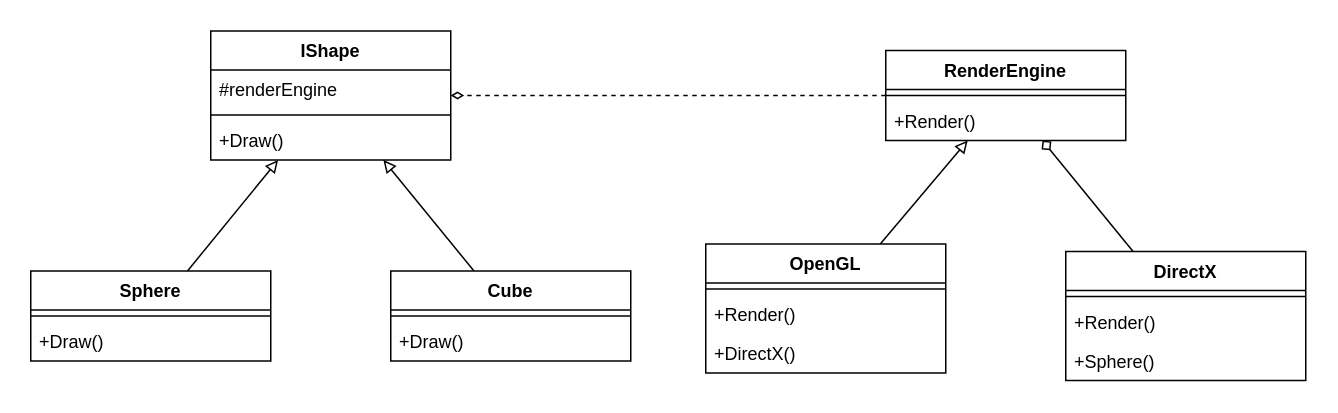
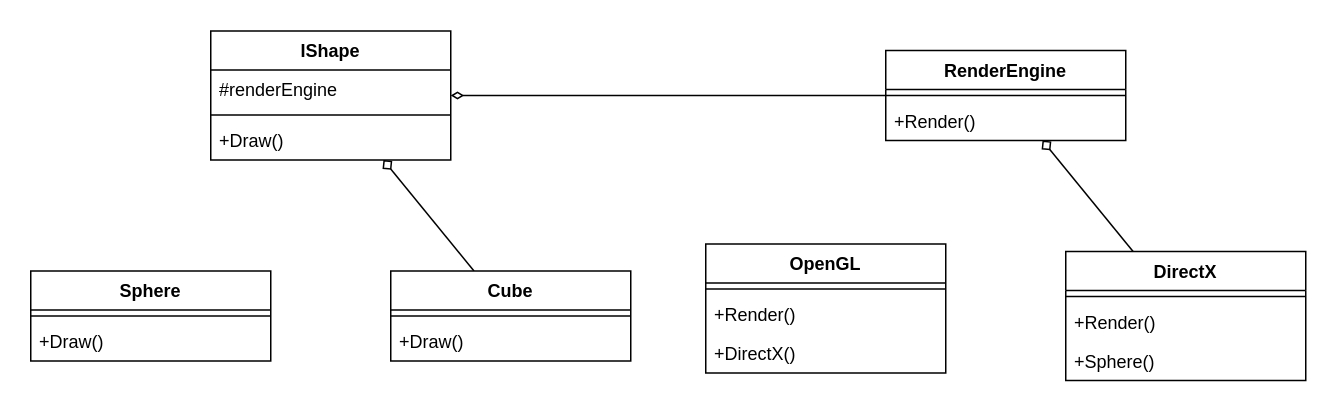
  <mxCell id="0" />
  <mxCell id="1" parent="0" />
- <mxCell id="2" style="edgeStyle=none;rounded=0;orthogonalLoop=1;jettySize=auto;html=1;endArrow=diamondThin;endFill=0;dashed=1;" edge="1" parent="1" source="3" target="24"><mxGeometry relative="1" as="geometry" /></mxCell>
+ <mxCell id="2" style="edgeStyle=none;rounded=0;orthogonalLoop=1;jettySize=auto;html=1;endArrow=diamondThin;endFill=0;" edge="1" parent="1" source="3" target="24"><mxGeometry relative="1" as="geometry" /></mxCell>
  <mxCell id="3" value="RenderEngine" style="swimlane;fontStyle=1;align=center;verticalAlign=top;childLayout=stackLayout;horizontal=1;startSize=26;horizontalStack=0;resizeParent=1;resizeParentMax=0;resizeLast=0;collapsible=1;marginBottom=0;whiteSpace=wrap;html=1;" vertex="1" parent="1"><mxGeometry x="590" y="33" width="160" height="60" as="geometry" /></mxCell>
  <mxCell id="4" value="" style="line;strokeWidth=1;fillColor=none;align=left;verticalAlign=middle;spacingTop=-1;spacingLeft=3;spacingRight=3;rotatable=0;labelPosition=right;points=[];portConstraint=eastwest;strokeColor=inherit;" vertex="1" parent="3"><mxGeometry y="26" width="160" height="8" as="geometry" /></mxCell>
  <mxCell id="5" value="+Render()" style="text;strokeColor=none;fillColor=none;align=left;verticalAlign=top;spacingLeft=4;spacingRight=4;overflow=hidden;rotatable=0;points=[[0,0.5],[1,0.5]];portConstraint=eastwest;whiteSpace=wrap;html=1;" vertex="1" parent="3"><mxGeometry y="34" width="160" height="26" as="geometry" /></mxCell>
- <mxCell id="6" style="edgeStyle=none;rounded=0;orthogonalLoop=1;jettySize=auto;html=1;endArrow=block;endFill=0;" edge="1" parent="1" source="7" target="3"><mxGeometry relative="1" as="geometry" /></mxCell>
  <mxCell id="7" value="OpenGL" style="swimlane;fontStyle=1;align=center;verticalAlign=top;childLayout=stackLayout;horizontal=1;startSize=26;horizontalStack=0;resizeParent=1;resizeParentMax=0;resizeLast=0;collapsible=1;marginBottom=0;whiteSpace=wrap;html=1;" vertex="1" parent="1"><mxGeometry x="470" y="162" width="160" height="86" as="geometry" /></mxCell>
  <mxCell id="8" value="" style="line;strokeWidth=1;fillColor=none;align=left;verticalAlign=middle;spacingTop=-1;spacingLeft=3;spacingRight=3;rotatable=0;labelPosition=right;points=[];portConstraint=eastwest;strokeColor=inherit;" vertex="1" parent="7"><mxGeometry y="26" width="160" height="8" as="geometry" /></mxCell>
  <mxCell id="9" value="+Render()" style="text;strokeColor=none;fillColor=none;align=left;verticalAlign=top;spacingLeft=4;spacingRight=4;overflow=hidden;rotatable=0;points=[[0,0.5],[1,0.5]];portConstraint=eastwest;whiteSpace=wrap;html=1;" vertex="1" parent="7"><mxGeometry y="34" width="160" height="26" as="geometry" /></mxCell>
  <mxCell id="10" value="+DirectX()" style="text;strokeColor=none;fillColor=none;align=left;verticalAlign=top;spacingLeft=4;spacingRight=4;overflow=hidden;rotatable=0;points=[[0,0.5],[1,0.5]];portConstraint=eastwest;whiteSpace=wrap;html=1;" vertex="1" parent="7"><mxGeometry y="60" width="160" height="26" as="geometry" /></mxCell>
  <mxCell id="11" style="edgeStyle=none;rounded=0;orthogonalLoop=1;jettySize=auto;html=1;endArrow=diamond;endFill=0;" edge="1" parent="1" source="12" target="3"><mxGeometry relative="1" as="geometry" /></mxCell>
  <mxCell id="12" value="DirectX" style="swimlane;fontStyle=1;align=center;verticalAlign=top;childLayout=stackLayout;horizontal=1;startSize=26;horizontalStack=0;resizeParent=1;resizeParentMax=0;resizeLast=0;collapsible=1;marginBottom=0;whiteSpace=wrap;html=1;" vertex="1" parent="1"><mxGeometry x="710" y="167" width="160" height="86" as="geometry" /></mxCell>
  <mxCell id="13" value="" style="line;strokeWidth=1;fillColor=none;align=left;verticalAlign=middle;spacingTop=-1;spacingLeft=3;spacingRight=3;rotatable=0;labelPosition=right;points=[];portConstraint=eastwest;strokeColor=inherit;" vertex="1" parent="12"><mxGeometry y="26" width="160" height="8" as="geometry" /></mxCell>
  <mxCell id="14" value="+Render()" style="text;strokeColor=none;fillColor=none;align=left;verticalAlign=top;spacingLeft=4;spacingRight=4;overflow=hidden;rotatable=0;points=[[0,0.5],[1,0.5]];portConstraint=eastwest;whiteSpace=wrap;html=1;" vertex="1" parent="12"><mxGeometry y="34" width="160" height="26" as="geometry" /></mxCell>
  <mxCell id="15" value="+Sphere()" style="text;strokeColor=none;fillColor=none;align=left;verticalAlign=top;spacingLeft=4;spacingRight=4;overflow=hidden;rotatable=0;points=[[0,0.5],[1,0.5]];portConstraint=eastwest;whiteSpace=wrap;html=1;" vertex="1" parent="12"><mxGeometry y="60" width="160" height="26" as="geometry" /></mxCell>
- <mxCell id="16" style="edgeStyle=none;rounded=0;orthogonalLoop=1;jettySize=auto;html=1;endArrow=block;endFill=0;" edge="1" parent="1" source="17" target="24"><mxGeometry relative="1" as="geometry" /></mxCell>
  <mxCell id="17" value="Sphere" style="swimlane;fontStyle=1;align=center;verticalAlign=top;childLayout=stackLayout;horizontal=1;startSize=26;horizontalStack=0;resizeParent=1;resizeParentMax=0;resizeLast=0;collapsible=1;marginBottom=0;whiteSpace=wrap;html=1;" vertex="1" parent="1"><mxGeometry y="180" width="160" height="60" as="geometry" x="20" /></mxCell>
  <mxCell id="18" value="" style="line;strokeWidth=1;fillColor=none;align=left;verticalAlign=middle;spacingTop=-1;spacingLeft=3;spacingRight=3;rotatable=0;labelPosition=right;points=[];portConstraint=eastwest;strokeColor=inherit;" vertex="1" parent="17"><mxGeometry y="26" width="160" height="8" as="geometry" /></mxCell>
  <mxCell id="19" value="+Draw()" style="text;strokeColor=none;fillColor=none;align=left;verticalAlign=top;spacingLeft=4;spacingRight=4;overflow=hidden;rotatable=0;points=[[0,0.5],[1,0.5]];portConstraint=eastwest;whiteSpace=wrap;html=1;" vertex="1" parent="17"><mxGeometry y="34" width="160" height="26" as="geometry" /></mxCell>
- <mxCell id="20" style="edgeStyle=none;rounded=0;orthogonalLoop=1;jettySize=auto;html=1;endArrow=block;endFill=0;" edge="1" parent="1" source="21" target="24"><mxGeometry relative="1" as="geometry" /></mxCell>
+ <mxCell id="20" style="edgeStyle=none;rounded=0;orthogonalLoop=1;jettySize=auto;html=1;endArrow=diamond;endFill=0;" edge="1" parent="1" source="21" target="24"><mxGeometry relative="1" as="geometry" /></mxCell>
  <mxCell id="21" value="Cube" style="swimlane;fontStyle=1;align=center;verticalAlign=top;childLayout=stackLayout;horizontal=1;startSize=26;horizontalStack=0;resizeParent=1;resizeParentMax=0;resizeLast=0;collapsible=1;marginBottom=0;whiteSpace=wrap;html=1;" vertex="1" parent="1"><mxGeometry x="260" y="180" width="160" height="60" as="geometry" /></mxCell>
  <mxCell id="22" value="" style="line;strokeWidth=1;fillColor=none;align=left;verticalAlign=middle;spacingTop=-1;spacingLeft=3;spacingRight=3;rotatable=0;labelPosition=right;points=[];portConstraint=eastwest;strokeColor=inherit;" vertex="1" parent="21"><mxGeometry y="26" width="160" height="8" as="geometry" /></mxCell>
  <mxCell id="23" value="+Draw()" style="text;strokeColor=none;fillColor=none;align=left;verticalAlign=top;spacingLeft=4;spacingRight=4;overflow=hidden;rotatable=0;points=[[0,0.5],[1,0.5]];portConstraint=eastwest;whiteSpace=wrap;html=1;" vertex="1" parent="21"><mxGeometry y="34" width="160" height="26" as="geometry" /></mxCell>
  <mxCell id="24" value="IShape" style="swimlane;fontStyle=1;align=center;verticalAlign=top;childLayout=stackLayout;horizontal=1;startSize=26;horizontalStack=0;resizeParent=1;resizeParentMax=0;resizeLast=0;collapsible=1;marginBottom=0;whiteSpace=wrap;html=1;" vertex="1" parent="1"><mxGeometry x="140" y="20" width="160" height="86" as="geometry" /></mxCell>
  <mxCell id="25" value="#renderEngine" style="text;strokeColor=none;fillColor=none;align=left;verticalAlign=top;spacingLeft=4;spacingRight=4;overflow=hidden;rotatable=0;points=[[0,0.5],[1,0.5]];portConstraint=eastwest;whiteSpace=wrap;html=1;" vertex="1" parent="24"><mxGeometry y="26" width="160" height="26" as="geometry" /></mxCell>
  <mxCell id="26" value="" style="line;strokeWidth=1;fillColor=none;align=left;verticalAlign=middle;spacingTop=-1;spacingLeft=3;spacingRight=3;rotatable=0;labelPosition=right;points=[];portConstraint=eastwest;strokeColor=inherit;" vertex="1" parent="24"><mxGeometry y="52" width="160" height="8" as="geometry" /></mxCell>
  <mxCell id="27" value="+Draw()" style="text;strokeColor=none;fillColor=none;align=left;verticalAlign=top;spacingLeft=4;spacingRight=4;overflow=hidden;rotatable=0;points=[[0,0.5],[1,0.5]];portConstraint=eastwest;whiteSpace=wrap;html=1;" vertex="1" parent="24"><mxGeometry y="60" width="160" height="26" as="geometry" /></mxCell>
